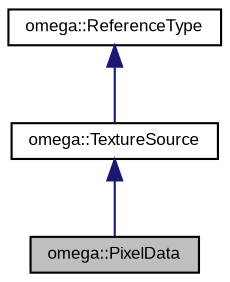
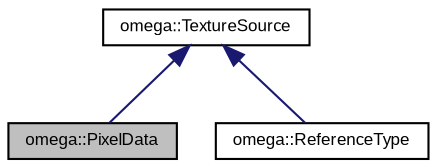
  digraph {
    fontname="Liberation Sans"
    node [color=black fontname="Liberation Sans" fontsize=8 shape=record]
    edge [color=midnightblue dir=back fontname="Liberation Sans" fontsize=8 labelfontname="FreeSans.ttf" labelfontsize=8 style=solid]
    n1 [fillcolor=grey75 fontcolor=black height=0.2 label="omega::PixelData" style=filled width=0.4]
    n2 [height=0.2 label="omega::TextureSource" width=0.4]
    n3 [height=0.2 label="omega::ReferenceType" width=0.4]
    n2 -> n1
-   n3 -> n2
+   n2 -> n3
  }
